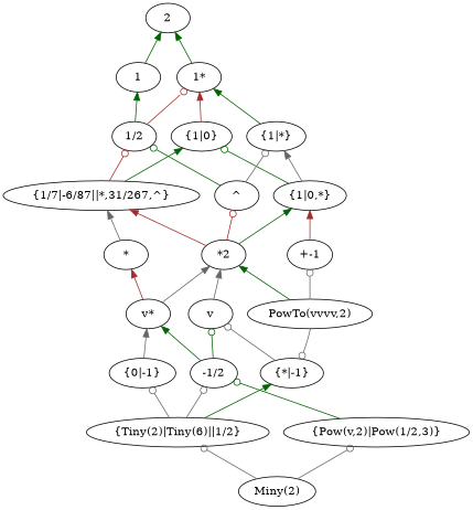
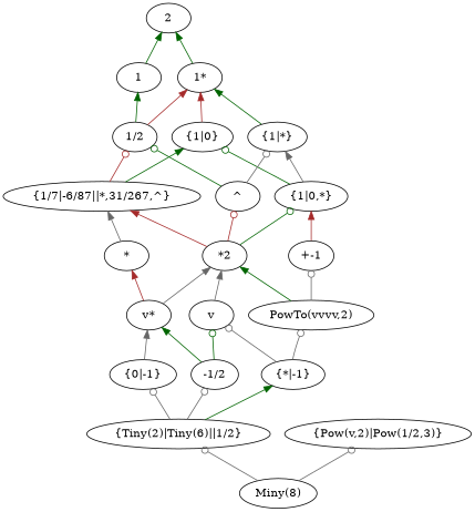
  digraph {
    rankdir=BT
    edge [arrowhead=normal color=gray40]
-   n1 [label="Miny(2)"]
+   n1 [label="Miny(8)"]
    n2 [label="{Pow(v,2)|Pow(1/2,3)}"]
    n3 [label="{Tiny(2)|Tiny(6)||1/2}"]
    n4 [label="-1/2"]
    n5 [label="{0|-1}"]
    n6 [label="{*|-1}"]
    n7 [label="v*"]
    n8 [label=v]
    n9 [label="PowTo(vvvv,2)"]
    n10 [label="*"]
    n11 [label="*2"]
    n12 [label="{1/7|-6/87||*,31/267,^}"]
    n13 [label="{1|0}"]
    n14 [label="1/2"]
    n15 [label="1*"]
    n16 [label=1]
    n17 [label="+-1"]
    n18 [label="{1|0,*}"]
    n19 [label="^"]
    n20 [label="{1|*}"]
    n21 [label=2]
    n1 -> n2 [arrowhead=odot]
    n1 -> n3 [arrowhead=odot]
-   n2 -> n4 [arrowhead=odot color=darkgreen]
    n3 -> n4 [arrowhead=odot]
    n3 -> n5 [arrowhead=odot]
    n3 -> n6 [color=darkgreen]
    n4 -> n7 [color=darkgreen]
    n4 -> n8 [arrowhead=odot color=darkgreen]
    n5 -> n7
    n6 -> n8 [arrowhead=odot]
-   n9 -> n6 [arrowhead=odot]
+   n6 -> n9 [arrowhead=odot]
    n7 -> n10 [color=brown]
    n7 -> n11
    n8 -> n11
    n9 -> n11 [color=darkgreen]
    n9 -> n17 [arrowhead=odot]
    n10 -> n12
    n11 -> n12 [color=brown]
-   n11 -> n18 [color=darkgreen]
+   n11 -> n18 [arrowhead=odot color=darkgreen]
    n11 -> n19 [arrowhead=odot color=brown]
    n12 -> n13 [color=darkgreen]
    n12 -> n14 [arrowhead=odot color=brown]
    n13 -> n15 [color=brown]
-   n14 -> n15 [arrowhead=odot color=brown]
+   n14 -> n15 [color=brown]
    n14 -> n16 [color=darkgreen]
    n15 -> n21 [color=darkgreen]
    n16 -> n21 [color=darkgreen]
    n17 -> n18 [color=brown]
    n18 -> n13 [arrowhead=odot color=darkgreen]
    n18 -> n20
    n19 -> n14 [arrowhead=odot color=darkgreen]
    n19 -> n20 [arrowhead=odot]
    n20 -> n15 [color=darkgreen]
  }
